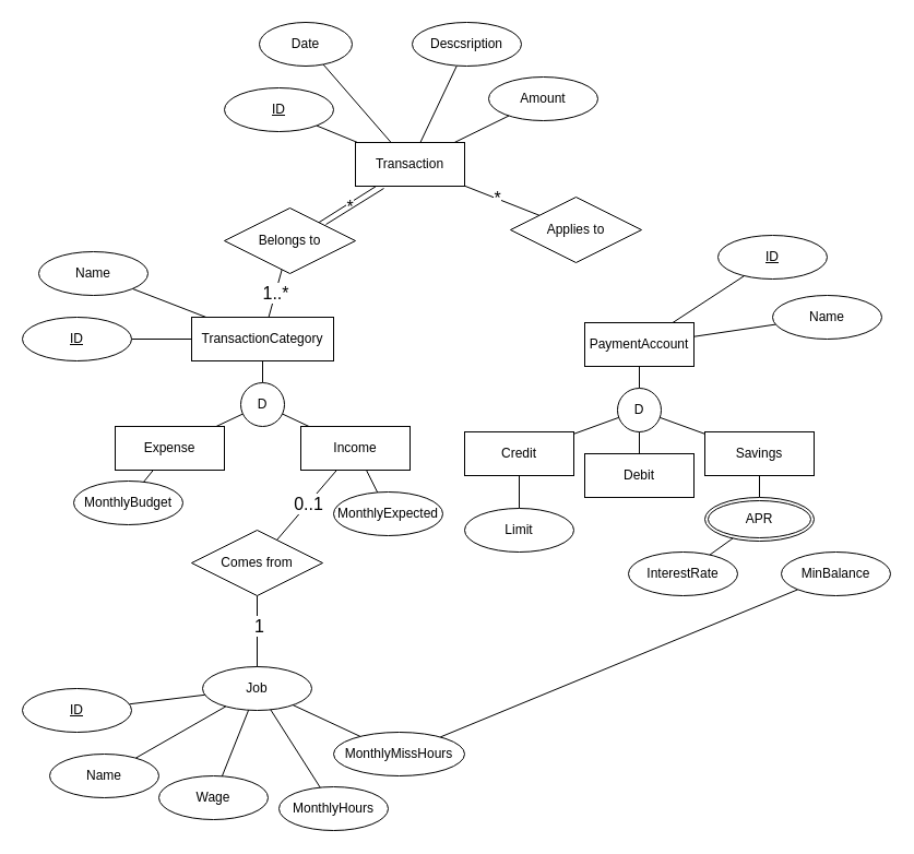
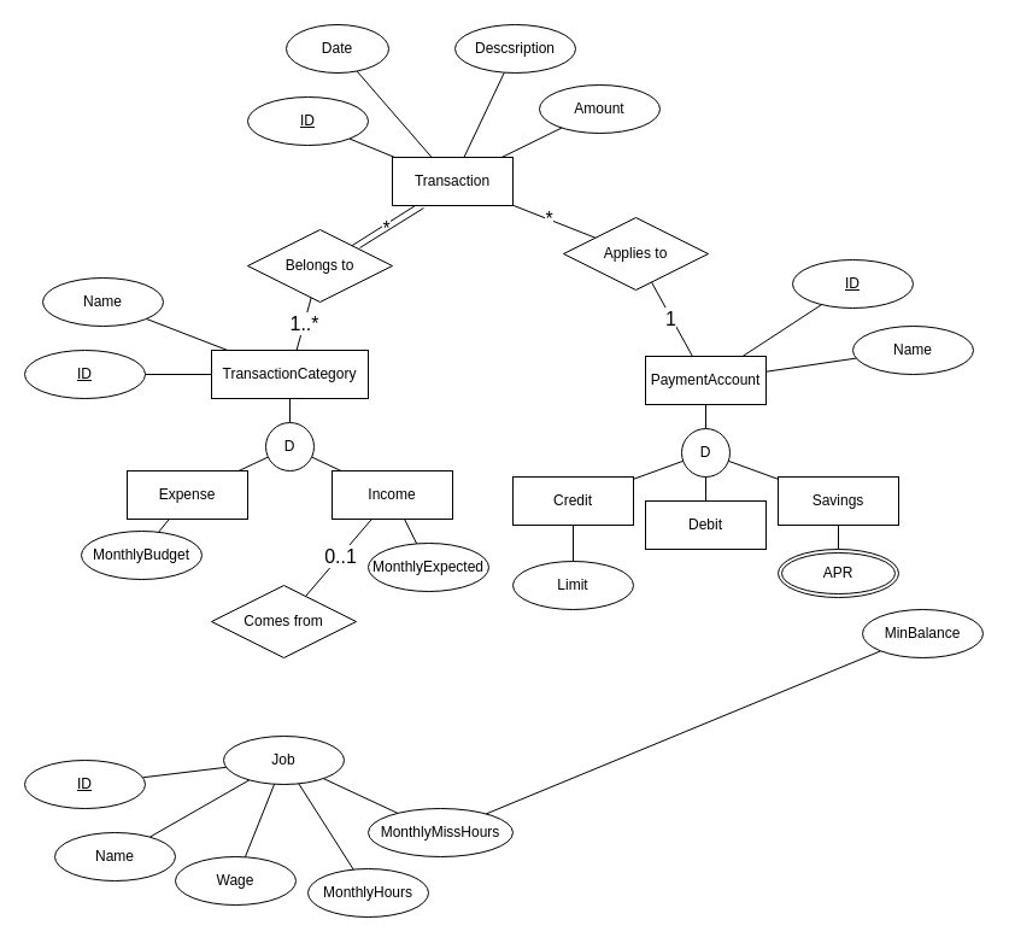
  <mxCell id="0" />
  <mxCell id="1" parent="0" />
  <mxCell id="2" value="PaymentAccount" style="whiteSpace=wrap;html=1;align=center;" parent="1" vertex="1"><mxGeometry x="535" y="295" width="100" height="40" as="geometry" /></mxCell>
  <mxCell id="3" style="rounded=0;orthogonalLoop=1;jettySize=auto;html=1;endArrow=none;endFill=0;" parent="1" source="4" target="2" edge="1"><mxGeometry relative="1" as="geometry" /></mxCell>
  <mxCell id="4" value="ID" style="ellipse;whiteSpace=wrap;html=1;align=center;fontStyle=4;" parent="1" vertex="1"><mxGeometry x="657" y="215" width="100" height="40" as="geometry" /></mxCell>
  <mxCell id="5" style="rounded=0;orthogonalLoop=1;jettySize=auto;html=1;endArrow=none;endFill=0;" parent="1" source="6" target="2" edge="1"><mxGeometry relative="1" as="geometry" /></mxCell>
  <mxCell id="6" value="Name" style="ellipse;whiteSpace=wrap;html=1;align=center;" parent="1" vertex="1"><mxGeometry x="707" y="270" width="100" height="40" as="geometry" /></mxCell>
  <mxCell id="7" value="Transaction" style="whiteSpace=wrap;html=1;align=center;" parent="1" vertex="1"><mxGeometry x="325" y="130" width="100" height="40" as="geometry" /></mxCell>
  <mxCell id="8" style="rounded=0;orthogonalLoop=1;jettySize=auto;html=1;endArrow=none;endFill=0;" parent="1" source="9" target="7" edge="1"><mxGeometry relative="1" as="geometry" /></mxCell>
  <mxCell id="9" value="ID" style="ellipse;whiteSpace=wrap;html=1;align=center;fontStyle=4;" parent="1" vertex="1"><mxGeometry x="205" y="80" width="100" height="40" as="geometry" /></mxCell>
  <mxCell id="10" style="rounded=0;orthogonalLoop=1;jettySize=auto;html=1;endArrow=none;endFill=0;" parent="1" source="11" target="7" edge="1"><mxGeometry relative="1" as="geometry" /></mxCell>
  <mxCell id="11" value="Date" style="ellipse;whiteSpace=wrap;html=1;align=center;" parent="1" vertex="1"><mxGeometry x="237" y="20" width="85" height="40" as="geometry" /></mxCell>
  <mxCell id="12" style="rounded=0;orthogonalLoop=1;jettySize=auto;html=1;endArrow=none;endFill=0;" parent="1" source="13" target="7" edge="1"><mxGeometry relative="1" as="geometry" /></mxCell>
  <mxCell id="13" value="Descsription" style="ellipse;whiteSpace=wrap;html=1;align=center;" parent="1" vertex="1"><mxGeometry x="377" y="20" width="100" height="40" as="geometry" /></mxCell>
  <mxCell id="14" style="rounded=0;orthogonalLoop=1;jettySize=auto;html=1;endArrow=none;endFill=0;" parent="1" source="15" target="7" edge="1"><mxGeometry relative="1" as="geometry" /></mxCell>
  <mxCell id="15" value="Amount" style="ellipse;whiteSpace=wrap;html=1;align=center;" parent="1" vertex="1"><mxGeometry x="447" y="70" width="100" height="40" as="geometry" /></mxCell>
  <mxCell id="16" style="rounded=0;orthogonalLoop=1;jettySize=auto;html=1;endArrow=none;endFill=0;" parent="1" source="20" target="64" edge="1"><mxGeometry relative="1" as="geometry" /></mxCell>
  <mxCell id="17" value="&lt;font style=&quot;font-size: 16px;&quot;&gt;1..*&lt;/font&gt;" style="edgeLabel;html=1;align=center;verticalAlign=middle;resizable=0;points=[];" parent="16" vertex="1" connectable="0"><mxGeometry x="0.025" relative="1" as="geometry"><mxPoint as="offset" /></mxGeometry></mxCell>
  <mxCell id="18" style="rounded=0;orthogonalLoop=1;jettySize=auto;html=1;endArrow=none;endFill=0;" parent="1" source="7" target="67" edge="1"><mxGeometry relative="1" as="geometry" /></mxCell>
  <mxCell id="19" value="&lt;font style=&quot;font-size: 16px;&quot;&gt;*&lt;/font&gt;" style="edgeLabel;html=1;align=center;verticalAlign=middle;resizable=0;points=[];" parent="18" vertex="1" connectable="0"><mxGeometry x="-0.156" y="1" relative="1" as="geometry"><mxPoint as="offset" /></mxGeometry></mxCell>
  <mxCell id="20" value="TransactionCategory" style="whiteSpace=wrap;html=1;align=center;" parent="1" vertex="1"><mxGeometry x="175" y="290" width="130" height="40" as="geometry" /></mxCell>
  <mxCell id="21" style="rounded=0;orthogonalLoop=1;jettySize=auto;html=1;endArrow=none;endFill=0;" parent="1" source="22" target="20" edge="1"><mxGeometry relative="1" as="geometry" /></mxCell>
  <mxCell id="22" value="ID" style="ellipse;whiteSpace=wrap;html=1;align=center;fontStyle=4;" parent="1" vertex="1"><mxGeometry x="20" y="290" width="100" height="40" as="geometry" /></mxCell>
  <mxCell id="23" style="rounded=0;orthogonalLoop=1;jettySize=auto;html=1;endArrow=none;endFill=0;" parent="1" source="24" target="20" edge="1"><mxGeometry relative="1" as="geometry" /></mxCell>
  <mxCell id="24" value="Name" style="ellipse;whiteSpace=wrap;html=1;align=center;" parent="1" vertex="1"><mxGeometry x="35" y="230" width="100" height="40" as="geometry" /></mxCell>
  <mxCell id="25" style="rounded=0;orthogonalLoop=1;jettySize=auto;html=1;endArrow=none;endFill=0;" parent="1" source="26" target="28" edge="1"><mxGeometry relative="1" as="geometry" /></mxCell>
  <mxCell id="26" value="Expense" style="whiteSpace=wrap;html=1;align=center;" parent="1" vertex="1"><mxGeometry x="105" y="390" width="100" height="40" as="geometry" /></mxCell>
  <mxCell id="27" style="rounded=0;orthogonalLoop=1;jettySize=auto;html=1;endArrow=none;endFill=0;" parent="1" source="28" target="20" edge="1"><mxGeometry relative="1" as="geometry" /></mxCell>
  <mxCell id="28" value="D" style="ellipse;whiteSpace=wrap;html=1;aspect=fixed;" parent="1" vertex="1"><mxGeometry x="220" y="350" width="40" height="40" as="geometry" /></mxCell>
  <mxCell id="29" style="rounded=0;orthogonalLoop=1;jettySize=auto;html=1;endArrow=none;endFill=0;" parent="1" source="30" target="28" edge="1"><mxGeometry relative="1" as="geometry" /></mxCell>
  <mxCell id="30" value="Income" style="whiteSpace=wrap;html=1;align=center;" parent="1" vertex="1"><mxGeometry x="275" y="390" width="100" height="40" as="geometry" /></mxCell>
  <mxCell id="31" style="rounded=0;orthogonalLoop=1;jettySize=auto;html=1;endArrow=none;endFill=0;" parent="1" source="32" target="34" edge="1"><mxGeometry relative="1" as="geometry" /></mxCell>
  <mxCell id="32" value="Credit" style="whiteSpace=wrap;html=1;align=center;" parent="1" vertex="1"><mxGeometry x="425" y="395" width="100" height="40" as="geometry" /></mxCell>
  <mxCell id="33" style="rounded=0;orthogonalLoop=1;jettySize=auto;html=1;endArrow=none;endFill=0;" parent="1" source="34" target="2" edge="1"><mxGeometry relative="1" as="geometry" /></mxCell>
  <mxCell id="34" value="D" style="ellipse;whiteSpace=wrap;html=1;aspect=fixed;" parent="1" vertex="1"><mxGeometry x="565" y="355" width="40" height="40" as="geometry" /></mxCell>
  <mxCell id="35" style="rounded=0;orthogonalLoop=1;jettySize=auto;html=1;endArrow=none;endFill=0;" parent="1" source="36" target="34" edge="1"><mxGeometry relative="1" as="geometry" /></mxCell>
  <mxCell id="36" value="Debit" style="whiteSpace=wrap;html=1;align=center;" parent="1" vertex="1"><mxGeometry x="535" y="415" width="100" height="40" as="geometry" /></mxCell>
  <mxCell id="37" style="rounded=0;orthogonalLoop=1;jettySize=auto;html=1;endArrow=none;endFill=0;" parent="1" source="38" target="34" edge="1"><mxGeometry relative="1" as="geometry" /></mxCell>
  <mxCell id="38" value="Savings" style="whiteSpace=wrap;html=1;align=center;" parent="1" vertex="1"><mxGeometry x="645" y="395" width="100" height="40" as="geometry" /></mxCell>
  <mxCell id="39" style="rounded=0;orthogonalLoop=1;jettySize=auto;html=1;endArrow=none;endFill=0;" parent="1" source="40" target="32" edge="1"><mxGeometry relative="1" as="geometry" /></mxCell>
  <mxCell id="40" value="Limit" style="ellipse;whiteSpace=wrap;html=1;align=center;" parent="1" vertex="1"><mxGeometry x="425" y="465" width="100" height="40" as="geometry" /></mxCell>
  <mxCell id="41" style="rounded=0;orthogonalLoop=1;jettySize=auto;html=1;endArrow=none;endFill=0;" parent="1" source="42" target="38" edge="1"><mxGeometry relative="1" as="geometry" /></mxCell>
  <mxCell id="42" value="APR" style="ellipse;shape=doubleEllipse;margin=3;whiteSpace=wrap;html=1;align=center;" parent="1" vertex="1"><mxGeometry x="645" y="455" width="100" height="40" as="geometry" /></mxCell>
  <mxCell id="43" style="rounded=0;orthogonalLoop=1;jettySize=auto;html=1;endArrow=none;endFill=0;" parent="1" source="44" target="61" edge="1"><mxGeometry relative="1" as="geometry" /></mxCell>
  <mxCell id="44" value="MinBalance" style="ellipse;whiteSpace=wrap;html=1;align=center;" parent="1" vertex="1"><mxGeometry x="715" y="505" width="100" height="40" as="geometry" /></mxCell>
- <mxCell id="45" style="rounded=0;orthogonalLoop=1;jettySize=auto;html=1;endArrow=none;endFill=0;" parent="1" source="46" target="42" edge="1"><mxGeometry relative="1" as="geometry" /></mxCell>
- <mxCell id="46" value="InterestRate" style="ellipse;whiteSpace=wrap;html=1;align=center;" parent="1" vertex="1"><mxGeometry x="575" y="505" width="100" height="40" as="geometry" /></mxCell>
  <mxCell id="47" style="rounded=0;orthogonalLoop=1;jettySize=auto;html=1;endArrow=none;endFill=0;" parent="1" source="48" target="26" edge="1"><mxGeometry relative="1" as="geometry" /></mxCell>
  <mxCell id="48" value="MonthlyBudget" style="ellipse;whiteSpace=wrap;html=1;align=center;" parent="1" vertex="1"><mxGeometry x="67" y="440" width="100" height="40" as="geometry" /></mxCell>
  <mxCell id="49" style="rounded=0;orthogonalLoop=1;jettySize=auto;html=1;endArrow=none;endFill=0;" parent="1" source="50" target="30" edge="1"><mxGeometry relative="1" as="geometry" /></mxCell>
  <mxCell id="50" value="MonthlyExpected" style="ellipse;whiteSpace=wrap;html=1;align=center;" parent="1" vertex="1"><mxGeometry x="305" y="450" width="100" height="40" as="geometry" /></mxCell>
  <mxCell id="51" value="Job" style="ellipse;whiteSpace=wrap;html=1;align=center;" parent="1" vertex="1"><mxGeometry x="185" y="610" width="100" height="40" as="geometry" /></mxCell>
  <mxCell id="52" style="rounded=0;orthogonalLoop=1;jettySize=auto;html=1;endArrow=none;endFill=0;" parent="1" source="53" target="51" edge="1"><mxGeometry relative="1" as="geometry" /></mxCell>
  <mxCell id="53" value="ID" style="ellipse;whiteSpace=wrap;html=1;align=center;fontStyle=4;" parent="1" vertex="1"><mxGeometry x="20" y="630" width="100" height="40" as="geometry" /></mxCell>
  <mxCell id="54" style="rounded=0;orthogonalLoop=1;jettySize=auto;html=1;endArrow=none;endFill=0;" parent="1" source="55" target="51" edge="1"><mxGeometry relative="1" as="geometry" /></mxCell>
  <mxCell id="55" value="Name" style="ellipse;whiteSpace=wrap;html=1;align=center;" parent="1" vertex="1"><mxGeometry x="45" y="690" width="100" height="40" as="geometry" /></mxCell>
  <mxCell id="56" style="rounded=0;orthogonalLoop=1;jettySize=auto;html=1;endArrow=none;endFill=0;" parent="1" source="57" target="51" edge="1"><mxGeometry relative="1" as="geometry" /></mxCell>
  <mxCell id="57" value="Wage" style="ellipse;whiteSpace=wrap;html=1;align=center;" parent="1" vertex="1"><mxGeometry x="145" y="710" width="100" height="40" as="geometry" /></mxCell>
  <mxCell id="58" style="rounded=0;orthogonalLoop=1;jettySize=auto;html=1;endArrow=none;endFill=0;" parent="1" source="59" target="51" edge="1"><mxGeometry relative="1" as="geometry" /></mxCell>
  <mxCell id="59" value="MonthlyHours" style="ellipse;whiteSpace=wrap;html=1;align=center;" parent="1" vertex="1"><mxGeometry x="255" y="720" width="100" height="40" as="geometry" /></mxCell>
  <mxCell id="60" style="rounded=0;orthogonalLoop=1;jettySize=auto;html=1;endArrow=none;endFill=0;" parent="1" source="61" target="51" edge="1"><mxGeometry relative="1" as="geometry" /></mxCell>
  <mxCell id="61" value="MonthlyMissHours" style="ellipse;whiteSpace=wrap;html=1;align=center;" parent="1" vertex="1"><mxGeometry x="305" y="670" width="120" height="40" as="geometry" /></mxCell>
  <mxCell id="62" style="rounded=0;orthogonalLoop=1;jettySize=auto;html=1;endArrow=none;endFill=0;" parent="1" source="64" edge="1"><mxGeometry relative="1" as="geometry"><mxPoint x="344" y="170" as="targetPoint" /></mxGeometry></mxCell>
  <mxCell id="63" value="*" style="edgeLabel;html=1;align=center;verticalAlign=middle;resizable=0;points=[];fontSize=16;" parent="62" vertex="1" connectable="0"><mxGeometry x="0.047" y="2" relative="1" as="geometry"><mxPoint x="1" y="5" as="offset" /></mxGeometry></mxCell>
  <mxCell id="64" value="Belongs to" style="shape=rhombus;perimeter=rhombusPerimeter;whiteSpace=wrap;html=1;align=center;" parent="1" vertex="1"><mxGeometry x="205" y="190" width="120" height="60" as="geometry" /></mxCell>
+ <mxCell id="65" style="rounded=0;orthogonalLoop=1;jettySize=auto;html=1;endArrow=none;endFill=0;" parent="1" source="67" target="2" edge="1"><mxGeometry relative="1" as="geometry" /></mxCell>
+ <mxCell id="66" value="&lt;font style=&quot;font-size: 16px;&quot;&gt;1&lt;/font&gt;" style="edgeLabel;html=1;align=center;verticalAlign=middle;resizable=0;points=[];" parent="65" vertex="1" connectable="0"><mxGeometry x="-0.028" y="-1" relative="1" as="geometry"><mxPoint as="offset" /></mxGeometry></mxCell>
  <mxCell id="67" value="Applies to" style="shape=rhombus;perimeter=rhombusPerimeter;whiteSpace=wrap;html=1;align=center;" parent="1" vertex="1"><mxGeometry x="467" y="180" width="120" height="60" as="geometry" /></mxCell>
  <mxCell id="68" style="rounded=0;orthogonalLoop=1;jettySize=auto;html=1;endArrow=none;endFill=0;" parent="1" source="72" target="30" edge="1"><mxGeometry relative="1" as="geometry" /></mxCell>
  <mxCell id="69" value="&lt;font style=&quot;font-size: 16px;&quot;&gt;0..1&lt;/font&gt;" style="edgeLabel;html=1;align=center;verticalAlign=middle;resizable=0;points=[];" parent="68" vertex="1" connectable="0"><mxGeometry x="0.046" relative="1" as="geometry"><mxPoint as="offset" /></mxGeometry></mxCell>
- <mxCell id="70" style="rounded=0;orthogonalLoop=1;jettySize=auto;html=1;endArrow=none;endFill=0;" parent="1" source="72" target="51" edge="1"><mxGeometry relative="1" as="geometry" /></mxCell>
- <mxCell id="71" value="&lt;font style=&quot;font-size: 16px;&quot;&gt;1&lt;/font&gt;" style="edgeLabel;html=1;align=center;verticalAlign=middle;resizable=0;points=[];" parent="70" vertex="1" connectable="0"><mxGeometry x="-0.164" y="1" relative="1" as="geometry"><mxPoint as="offset" /></mxGeometry></mxCell>
  <mxCell id="72" value="Comes from" style="shape=rhombus;perimeter=rhombusPerimeter;whiteSpace=wrap;html=1;align=center;" parent="1" vertex="1"><mxGeometry x="175" y="485" width="120" height="60" as="geometry" /></mxCell>
  <mxCell id="73" style="rounded=0;orthogonalLoop=1;jettySize=auto;html=1;endArrow=none;endFill=0;" edge="1" parent="1"><mxGeometry relative="1" as="geometry"><mxPoint x="298" y="205" as="sourcePoint" /><mxPoint x="351" y="172" as="targetPoint" /></mxGeometry></mxCell>
